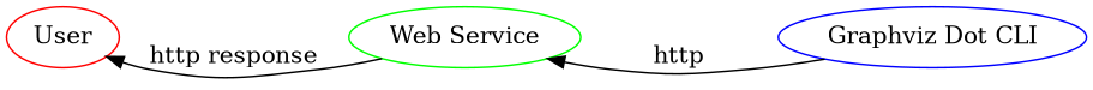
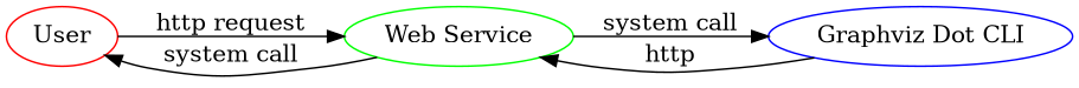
  digraph {
    rankdir=LR
    n1 [color=red label=User]
    n2 [color=green label="Web Service"]
    n3 [color=blue label="Graphviz Dot CLI"]
-   n2 -> n1 [label="http response"]
+   n1 -> n2 [label="http request"]
+   n2 -> n1 [label="system call"]
+   n2 -> n3 [label="system call"]
    n3 -> n2 [label=http]
  }
